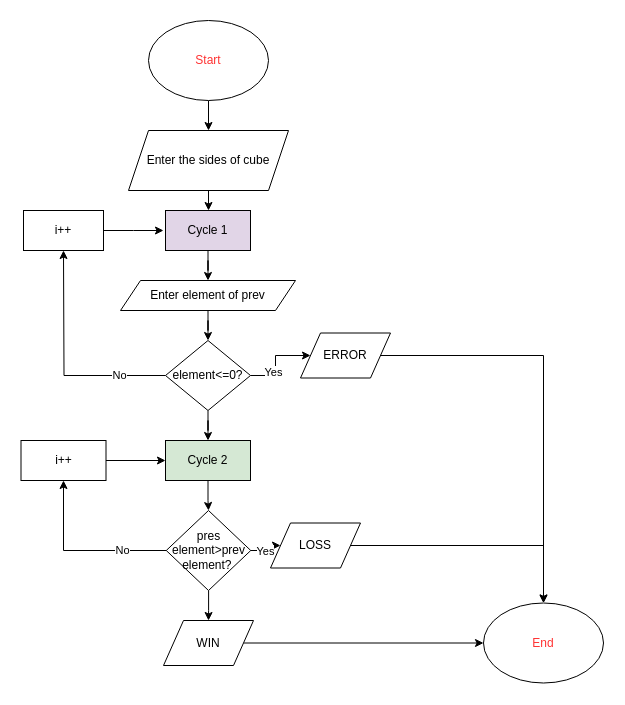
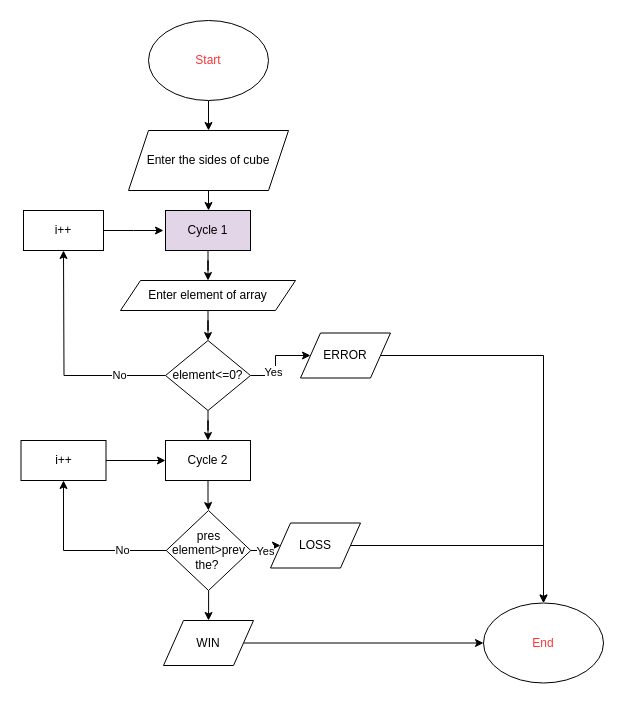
  <mxCell id="0" />
  <mxCell id="1" parent="0" />
  <mxCell id="2" style="edgeStyle=orthogonalEdgeStyle;rounded=0;orthogonalLoop=1;jettySize=auto;html=1;" edge="1" parent="1" source="3" target="5"><mxGeometry relative="1" as="geometry" /></mxCell>
  <mxCell id="3" value="&lt;font color=&quot;#ff3333&quot;&gt;Start&lt;/font&gt;" style="ellipse;whiteSpace=wrap;html=1;" vertex="1" parent="1"><mxGeometry x="148" y="20" width="120" height="80" as="geometry" /></mxCell>
  <mxCell id="4" style="edgeStyle=orthogonalEdgeStyle;rounded=0;orthogonalLoop=1;jettySize=auto;html=1;" edge="1" parent="1" source="5" target="7"><mxGeometry relative="1" as="geometry" /></mxCell>
  <mxCell id="5" value="Enter the sides of cube" style="shape=parallelogram;perimeter=parallelogramPerimeter;whiteSpace=wrap;html=1;fixedSize=1;" vertex="1" parent="1"><mxGeometry x="128" y="130" width="160" height="60" as="geometry" /></mxCell>
  <mxCell id="6" style="edgeStyle=orthogonalEdgeStyle;rounded=0;orthogonalLoop=1;jettySize=auto;html=1;" edge="1" parent="1" source="7" target="15"><mxGeometry relative="1" as="geometry" /></mxCell>
  <mxCell id="7" value="Cycle 1" style="rounded=0;whiteSpace=wrap;html=1;fillColor=#e1d5e7;" vertex="1" parent="1"><mxGeometry x="165" y="210" width="85" height="40" as="geometry" /></mxCell>
  <mxCell id="8" style="edgeStyle=orthogonalEdgeStyle;rounded=0;orthogonalLoop=1;jettySize=auto;html=1;entryX=0;entryY=0.5;entryDx=0;entryDy=0;" edge="1" parent="1" source="13" target="17"><mxGeometry relative="1" as="geometry" /></mxCell>
  <mxCell id="9" value="Yes" style="edgeLabel;html=1;align=center;verticalAlign=middle;resizable=0;points=[];" vertex="1" connectable="0" parent="8"><mxGeometry x="-0.269" y="3" relative="1" as="geometry"><mxPoint as="offset" /></mxGeometry></mxCell>
  <mxCell id="10" style="edgeStyle=orthogonalEdgeStyle;rounded=0;orthogonalLoop=1;jettySize=auto;html=1;" edge="1" parent="1" source="13"><mxGeometry relative="1" as="geometry"><mxPoint x="63" y="250" as="targetPoint" /></mxGeometry></mxCell>
  <mxCell id="11" value="No" style="edgeLabel;html=1;align=center;verticalAlign=middle;resizable=0;points=[];" vertex="1" connectable="0" parent="10"><mxGeometry x="-0.585" y="-1" relative="1" as="geometry"><mxPoint as="offset" /></mxGeometry></mxCell>
  <mxCell id="12" style="edgeStyle=orthogonalEdgeStyle;rounded=0;orthogonalLoop=1;jettySize=auto;html=1;" edge="1" parent="1" source="13" target="21"><mxGeometry relative="1" as="geometry" /></mxCell>
  <mxCell id="13" value="element&amp;lt;=0?" style="rhombus;whiteSpace=wrap;html=1;" vertex="1" parent="1"><mxGeometry x="165" y="340" width="85" height="70" as="geometry" /></mxCell>
  <mxCell id="14" style="edgeStyle=orthogonalEdgeStyle;rounded=0;orthogonalLoop=1;jettySize=auto;html=1;entryX=0.5;entryY=0;entryDx=0;entryDy=0;" edge="1" parent="1" source="15" target="13"><mxGeometry relative="1" as="geometry" /></mxCell>
- <mxCell id="15" value="Enter element of prev" style="shape=parallelogram;perimeter=parallelogramPerimeter;whiteSpace=wrap;html=1;fixedSize=1;" vertex="1" parent="1"><mxGeometry x="120" y="280" width="175" height="30" as="geometry" /></mxCell>
+ <mxCell id="15" value="Enter element of array" style="shape=parallelogram;perimeter=parallelogramPerimeter;whiteSpace=wrap;html=1;fixedSize=1;" vertex="1" parent="1"><mxGeometry x="120" y="280" width="175" height="30" as="geometry" /></mxCell>
  <mxCell id="16" style="edgeStyle=orthogonalEdgeStyle;rounded=0;orthogonalLoop=1;jettySize=auto;html=1;entryX=0.5;entryY=0;entryDx=0;entryDy=0;" edge="1" parent="1" source="17" target="34"><mxGeometry relative="1" as="geometry"><mxPoint x="543" y="570" as="targetPoint" /></mxGeometry></mxCell>
  <mxCell id="17" value="ERROR" style="shape=parallelogram;perimeter=parallelogramPerimeter;whiteSpace=wrap;html=1;fixedSize=1;" vertex="1" parent="1"><mxGeometry x="300" y="332.5" width="90" height="45" as="geometry" /></mxCell>
  <mxCell id="18" style="edgeStyle=orthogonalEdgeStyle;rounded=0;orthogonalLoop=1;jettySize=auto;html=1;" edge="1" parent="1" source="19"><mxGeometry relative="1" as="geometry"><mxPoint x="163" y="230" as="targetPoint" /></mxGeometry></mxCell>
  <mxCell id="19" value="i++" style="rounded=0;whiteSpace=wrap;html=1;" vertex="1" parent="1"><mxGeometry x="23" y="210" width="80" height="40" as="geometry" /></mxCell>
  <mxCell id="20" style="edgeStyle=orthogonalEdgeStyle;rounded=0;orthogonalLoop=1;jettySize=auto;html=1;entryX=0.5;entryY=0;entryDx=0;entryDy=0;" edge="1" parent="1" source="21" target="27"><mxGeometry relative="1" as="geometry" /></mxCell>
- <mxCell id="21" value="Cycle 2" style="rounded=0;whiteSpace=wrap;html=1;fillColor=#d5e8d4;" vertex="1" parent="1"><mxGeometry x="165" y="440" width="85" height="40" as="geometry" /></mxCell>
+ <mxCell id="21" value="Cycle 2" style="rounded=0;whiteSpace=wrap;html=1;" vertex="1" parent="1"><mxGeometry x="165" y="440" width="85" height="40" as="geometry" /></mxCell>
  <mxCell id="22" style="edgeStyle=orthogonalEdgeStyle;rounded=0;orthogonalLoop=1;jettySize=auto;html=1;entryX=0;entryY=0.5;entryDx=0;entryDy=0;" edge="1" parent="1" source="27" target="29"><mxGeometry relative="1" as="geometry" /></mxCell>
  <mxCell id="23" value="Yes" style="edgeLabel;html=1;align=center;verticalAlign=middle;resizable=0;points=[];" vertex="1" connectable="0" parent="22"><mxGeometry x="-0.205" relative="1" as="geometry"><mxPoint as="offset" /></mxGeometry></mxCell>
  <mxCell id="24" style="edgeStyle=orthogonalEdgeStyle;rounded=0;orthogonalLoop=1;jettySize=auto;html=1;entryX=0.5;entryY=1;entryDx=0;entryDy=0;" edge="1" parent="1" source="27" target="31"><mxGeometry relative="1" as="geometry"><mxPoint x="63" y="490" as="targetPoint" /></mxGeometry></mxCell>
  <mxCell id="25" value="No" style="edgeLabel;html=1;align=center;verticalAlign=middle;resizable=0;points=[];" vertex="1" connectable="0" parent="24"><mxGeometry x="-0.493" y="-1" relative="1" as="geometry"><mxPoint as="offset" /></mxGeometry></mxCell>
  <mxCell id="26" style="edgeStyle=orthogonalEdgeStyle;rounded=0;orthogonalLoop=1;jettySize=auto;html=1;" edge="1" parent="1" source="27" target="33"><mxGeometry relative="1" as="geometry" /></mxCell>
- <mxCell id="27" value="pres element&amp;gt;prev element?&amp;nbsp;" style="rhombus;whiteSpace=wrap;html=1;" vertex="1" parent="1"><mxGeometry x="165.75" y="510" width="84.5" height="80" as="geometry" /></mxCell>
+ <mxCell id="27" value="pres element&amp;gt;prev the?&amp;nbsp;" style="rhombus;whiteSpace=wrap;html=1;" vertex="1" parent="1"><mxGeometry x="165.75" y="510" width="84.5" height="80" as="geometry" /></mxCell>
  <mxCell id="28" style="edgeStyle=orthogonalEdgeStyle;rounded=0;orthogonalLoop=1;jettySize=auto;html=1;entryX=0.5;entryY=0;entryDx=0;entryDy=0;" edge="1" parent="1" source="29" target="34"><mxGeometry relative="1" as="geometry"><mxPoint x="543" y="550" as="targetPoint" /></mxGeometry></mxCell>
  <mxCell id="29" value="LOSS" style="shape=parallelogram;perimeter=parallelogramPerimeter;whiteSpace=wrap;html=1;fixedSize=1;" vertex="1" parent="1"><mxGeometry x="270" y="522.5" width="90" height="45" as="geometry" /></mxCell>
  <mxCell id="30" style="edgeStyle=orthogonalEdgeStyle;rounded=0;orthogonalLoop=1;jettySize=auto;html=1;entryX=0;entryY=0.5;entryDx=0;entryDy=0;" edge="1" parent="1" source="31" target="21"><mxGeometry relative="1" as="geometry" /></mxCell>
  <mxCell id="31" value="i++" style="rounded=0;whiteSpace=wrap;html=1;" vertex="1" parent="1"><mxGeometry x="20.5" y="440" width="85" height="40" as="geometry" /></mxCell>
  <mxCell id="32" style="edgeStyle=orthogonalEdgeStyle;rounded=0;orthogonalLoop=1;jettySize=auto;html=1;entryX=0;entryY=0.5;entryDx=0;entryDy=0;" edge="1" parent="1" source="33" target="34"><mxGeometry relative="1" as="geometry" /></mxCell>
  <mxCell id="33" value="WIN" style="shape=parallelogram;perimeter=parallelogramPerimeter;whiteSpace=wrap;html=1;fixedSize=1;" vertex="1" parent="1"><mxGeometry x="163" y="620" width="90" height="45" as="geometry" /></mxCell>
  <mxCell id="34" value="&lt;font color=&quot;#ff3333&quot;&gt;End&lt;/font&gt;" style="ellipse;whiteSpace=wrap;html=1;" vertex="1" parent="1"><mxGeometry x="483" y="602.5" width="120" height="80" as="geometry" /></mxCell>
